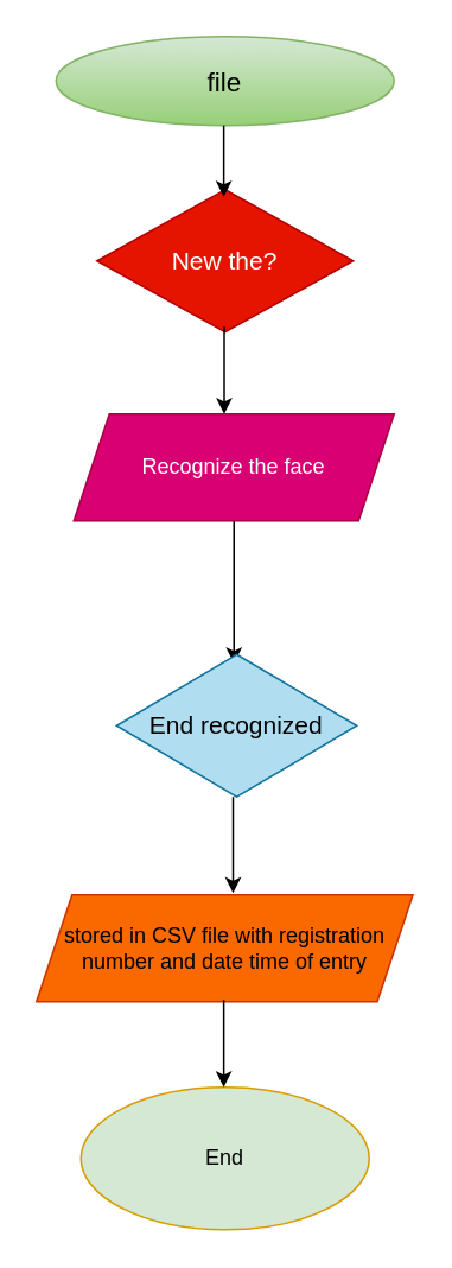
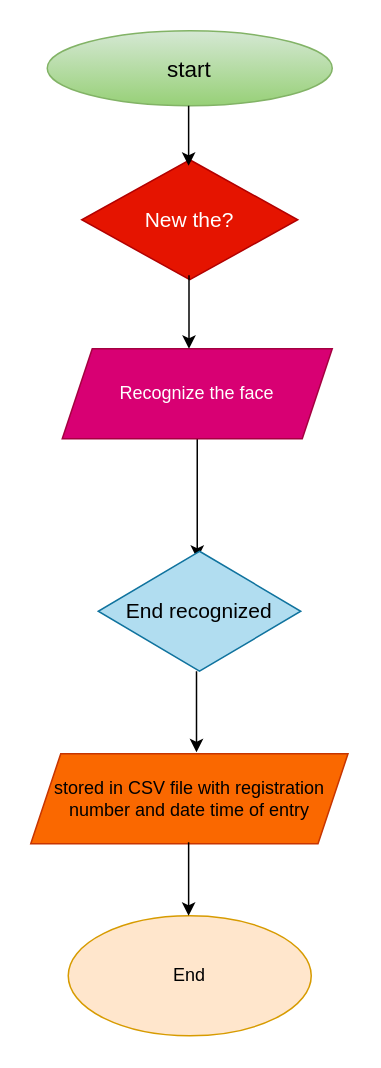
  <mxCell id="0" />
  <mxCell id="1" parent="0" />
- <mxCell id="2" value="&lt;div&gt;&lt;font style=&quot;font-size: 15px;&quot;&gt;file&lt;/font&gt;&lt;/div&gt;" style="ellipse;whiteSpace=wrap;html=1;fillColor=#d5e8d4;gradientColor=#97d077;strokeColor=#82b366;" vertex="1" parent="1"><mxGeometry x="31" y="20" width="190" height="50" as="geometry" /></mxCell>
+ <mxCell id="2" value="&lt;div&gt;&lt;font style=&quot;font-size: 15px;&quot;&gt;start&lt;/font&gt;&lt;/div&gt;" style="ellipse;whiteSpace=wrap;html=1;fillColor=#d5e8d4;gradientColor=#97d077;strokeColor=#82b366;" vertex="1" parent="1"><mxGeometry x="31" y="20" width="190" height="50" as="geometry" /></mxCell>
  <mxCell id="3" value="&lt;font style=&quot;font-size: 14px;&quot;&gt;New the?&lt;/font&gt;" style="rhombus;whiteSpace=wrap;html=1;fillColor=#e51400;fontColor=#ffffff;strokeColor=#B20000;" vertex="1" parent="1"><mxGeometry x="54" y="106" width="144" height="80" as="geometry" /></mxCell>
  <mxCell id="4" value="" style="edgeStyle=orthogonalEdgeStyle;rounded=0;orthogonalLoop=1;jettySize=auto;html=1;" edge="1" parent="1" source="5"><mxGeometry relative="1" as="geometry"><mxPoint x="131" y="372" as="targetPoint" /></mxGeometry></mxCell>
  <mxCell id="5" value="Recognize the face" style="shape=parallelogram;perimeter=parallelogramPerimeter;whiteSpace=wrap;html=1;fixedSize=1;fillColor=#d80073;fontColor=#ffffff;strokeColor=#A50040;" vertex="1" parent="1"><mxGeometry x="41" y="232" width="180" height="60" as="geometry" /></mxCell>
  <mxCell id="6" value="&lt;font style=&quot;font-size: 14px;&quot;&gt;End recognized&lt;/font&gt;" style="rhombus;whiteSpace=wrap;html=1;fillColor=#b1ddf0;strokeColor=#10739e;" vertex="1" parent="1"><mxGeometry x="65" y="367" width="135" height="80" as="geometry" /></mxCell>
  <mxCell id="7" value="stored in CSV file with registration number and date time of entry" style="shape=parallelogram;perimeter=parallelogramPerimeter;whiteSpace=wrap;html=1;fixedSize=1;fillColor=#fa6800;strokeColor=#C73500;fontColor=#000000;" vertex="1" parent="1"><mxGeometry x="20" y="502" width="211.5" height="60" as="geometry" /></mxCell>
- <mxCell id="8" value="End" style="ellipse;whiteSpace=wrap;html=1;fillColor=#d5e8d4;strokeColor=#d79b00;" vertex="1" parent="1"><mxGeometry x="45" y="610" width="162" height="80" as="geometry" /></mxCell>
+ <mxCell id="8" value="End" style="ellipse;whiteSpace=wrap;html=1;fillColor=#ffe6cc;strokeColor=#d79b00;" vertex="1" parent="1"><mxGeometry x="45" y="610" width="162" height="80" as="geometry" /></mxCell>
  <mxCell id="9" value="" style="edgeStyle=none;orthogonalLoop=1;jettySize=auto;html=1;rounded=0;" edge="1" parent="1"><mxGeometry width="100" relative="1" as="geometry"><mxPoint x="130.5" y="447" as="sourcePoint" /><mxPoint x="130.5" y="501" as="targetPoint" /><Array as="points" /></mxGeometry></mxCell>
  <mxCell id="10" value="" style="endArrow=classic;html=1;rounded=0;" edge="1" parent="1"><mxGeometry width="50" height="50" relative="1" as="geometry"><mxPoint x="125.25" y="561" as="sourcePoint" /><mxPoint x="125.25" y="610" as="targetPoint" /></mxGeometry></mxCell>
  <mxCell id="11" value="" style="endArrow=classic;html=1;rounded=0;" edge="1" parent="1"><mxGeometry width="50" height="50" relative="1" as="geometry"><mxPoint x="125.25" y="70" as="sourcePoint" /><mxPoint x="125.25" y="110" as="targetPoint" /></mxGeometry></mxCell>
  <mxCell id="12" value="" style="endArrow=classic;html=1;rounded=0;" edge="1" parent="1"><mxGeometry width="50" height="50" relative="1" as="geometry"><mxPoint x="125.5" y="183" as="sourcePoint" /><mxPoint x="125.5" y="232" as="targetPoint" /></mxGeometry></mxCell>
